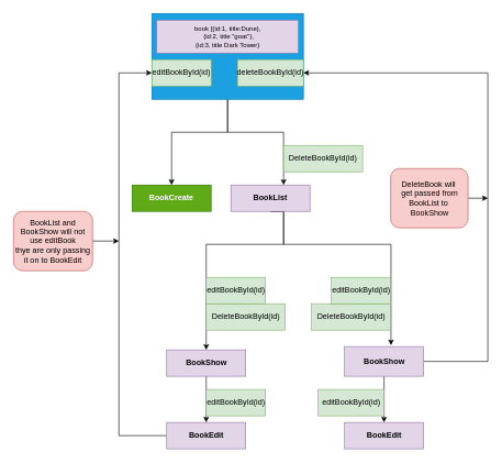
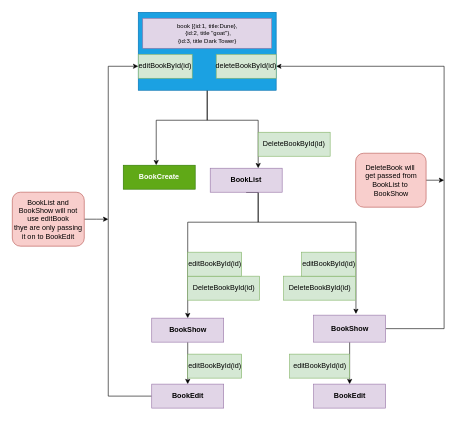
  <mxCell id="0" />
  <mxCell id="1" parent="0" />
  <mxCell id="2" style="edgeStyle=orthogonalEdgeStyle;rounded=0;orthogonalLoop=1;jettySize=auto;html=1;exitX=0.5;exitY=1;exitDx=0;exitDy=0;" parent="1" source="4" target="5" edge="1"><mxGeometry relative="1" as="geometry"><Array as="points"><mxPoint x="345" y="200" /><mxPoint x="260" y="200" /></Array></mxGeometry></mxCell>
  <mxCell id="3" style="edgeStyle=orthogonalEdgeStyle;rounded=0;orthogonalLoop=1;jettySize=auto;html=1;exitX=0.5;exitY=1;exitDx=0;exitDy=0;" parent="1" source="4" target="8" edge="1"><mxGeometry relative="1" as="geometry"><Array as="points"><mxPoint x="345" y="200" /><mxPoint x="430" y="200" /></Array></mxGeometry></mxCell>
  <mxCell id="4" value="" style="rounded=0;whiteSpace=wrap;html=1;fontStyle=1;fillColor=#1ba1e2;fontColor=#ffffff;strokeColor=#006EAF;" parent="1" vertex="1"><mxGeometry x="230" y="20" width="230" height="130" as="geometry" /></mxCell>
- <mxCell id="5" value="BookCreate" style="rounded=0;whiteSpace=wrap;html=1;fontStyle=1;fillColor=#60a917;fontColor=#ffffff;strokeColor=#2D7600;" parent="1" vertex="1"><mxGeometry x="200" y="280" width="120" height="40" as="geometry" /></mxCell>
+ <mxCell id="5" value="BookCreate" style="rounded=0;whiteSpace=wrap;html=1;fontStyle=1;fillColor=#60a917;fontColor=#ffffff;strokeColor=#2D7600;" parent="1" vertex="1"><mxGeometry x="205" y="275" width="120" height="40" as="geometry" /></mxCell>
  <mxCell id="6" style="edgeStyle=orthogonalEdgeStyle;rounded=0;orthogonalLoop=1;jettySize=auto;html=1;exitX=0.5;exitY=1;exitDx=0;exitDy=0;entryX=0.5;entryY=0;entryDx=0;entryDy=0;" edge="1" parent="1" source="8" target="10"><mxGeometry relative="1" as="geometry"><Array as="points"><mxPoint x="430" y="370" /><mxPoint x="313" y="370" /></Array></mxGeometry></mxCell>
  <mxCell id="7" style="edgeStyle=orthogonalEdgeStyle;rounded=0;orthogonalLoop=1;jettySize=auto;html=1;exitX=0.5;exitY=1;exitDx=0;exitDy=0;" edge="1" parent="1" source="8"><mxGeometry relative="1" as="geometry"><mxPoint x="593" y="523" as="targetPoint" /><Array as="points"><mxPoint x="430" y="370" /><mxPoint x="593" y="370" /></Array></mxGeometry></mxCell>
  <mxCell id="8" value="BookList" style="rounded=0;whiteSpace=wrap;html=1;fontStyle=1;fillColor=#e1d5e7;strokeColor=#9673a6;" parent="1" vertex="1"><mxGeometry x="350" y="280" width="120" height="40" as="geometry" /></mxCell>
  <mxCell id="9" style="edgeStyle=orthogonalEdgeStyle;rounded=0;orthogonalLoop=1;jettySize=auto;html=1;exitX=0.5;exitY=1;exitDx=0;exitDy=0;" edge="1" parent="1" source="10" target="22"><mxGeometry relative="1" as="geometry" /></mxCell>
  <mxCell id="10" value="BookShow" style="rounded=0;whiteSpace=wrap;html=1;fontStyle=1;fillColor=#e1d5e7;strokeColor=#9673a6;" parent="1" vertex="1"><mxGeometry x="252.5" y="530" width="120" height="40" as="geometry" /></mxCell>
  <mxCell id="11" style="edgeStyle=orthogonalEdgeStyle;rounded=0;orthogonalLoop=1;jettySize=auto;html=1;exitX=0.5;exitY=1;exitDx=0;exitDy=0;" edge="1" parent="1" source="13" target="23"><mxGeometry relative="1" as="geometry" /></mxCell>
  <mxCell id="12" style="edgeStyle=orthogonalEdgeStyle;rounded=0;orthogonalLoop=1;jettySize=auto;html=1;exitX=1;exitY=0.5;exitDx=0;exitDy=0;entryX=1;entryY=0.5;entryDx=0;entryDy=0;" edge="1" parent="1" source="13" target="17"><mxGeometry relative="1" as="geometry"><Array as="points"><mxPoint x="740" y="548" /><mxPoint x="740" y="110" /></Array></mxGeometry></mxCell>
  <mxCell id="13" value="&lt;b&gt;BookShow&lt;/b&gt;" style="rounded=0;whiteSpace=wrap;html=1;fillColor=#e1d5e7;strokeColor=#9673a6;" parent="1" vertex="1"><mxGeometry x="522.5" y="525" width="120" height="45" as="geometry" /></mxCell>
  <mxCell id="14" value="book [{id:1, title:Dune},&lt;br&gt;&amp;nbsp;{id:2, title &quot;goat&quot;},&lt;br&gt;{id:3, title Dark Tower}" style="rounded=0;whiteSpace=wrap;html=1;fontSize=10;fillColor=#e1d5e7;strokeColor=#9673a6;" parent="1" vertex="1"><mxGeometry x="237.5" y="30" width="215" height="50" as="geometry" /></mxCell>
  <mxCell id="15" value="" style="edgeStyle=orthogonalEdgeStyle;rounded=0;orthogonalLoop=1;jettySize=auto;html=1;fontSize=10;" parent="1" edge="1"><mxGeometry relative="1" as="geometry"><mxPoint x="570" y="100" as="sourcePoint" /><mxPoint x="570" y="100" as="targetPoint" /></mxGeometry></mxCell>
  <mxCell id="16" value="" style="edgeStyle=orthogonalEdgeStyle;rounded=0;orthogonalLoop=1;jettySize=auto;html=1;fontSize=10;" parent="1" edge="1"><mxGeometry relative="1" as="geometry"><mxPoint x="570" y="130" as="sourcePoint" /><mxPoint x="570" y="130" as="targetPoint" /></mxGeometry></mxCell>
  <mxCell id="17" value="deleteBookById(id)" style="rounded=0;whiteSpace=wrap;html=1;fillColor=#d5e8d4;strokeColor=#82b366;" parent="1" vertex="1"><mxGeometry x="360" y="90" width="100" height="40" as="geometry" /></mxCell>
  <mxCell id="18" value="DeleteBookById(id)" style="rounded=0;whiteSpace=wrap;html=1;fillColor=#d5e8d4;strokeColor=#82b366;" parent="1" vertex="1"><mxGeometry x="430" y="220" width="120" height="40" as="geometry" /></mxCell>
  <mxCell id="19" value="DeleteBookById(id)" style="rounded=0;whiteSpace=wrap;html=1;fillColor=#d5e8d4;strokeColor=#82b366;" parent="1" vertex="1"><mxGeometry x="312.5" y="460" width="120" height="40" as="geometry" /></mxCell>
  <mxCell id="20" value="DeleteBookById(id)" style="rounded=0;whiteSpace=wrap;html=1;fillColor=#d5e8d4;strokeColor=#82b366;" parent="1" vertex="1"><mxGeometry x="472.5" y="460" width="120" height="40" as="geometry" /></mxCell>
  <mxCell id="21" style="edgeStyle=orthogonalEdgeStyle;rounded=0;orthogonalLoop=1;jettySize=auto;html=1;exitX=0;exitY=0.5;exitDx=0;exitDy=0;entryX=0;entryY=0.5;entryDx=0;entryDy=0;" edge="1" parent="1" source="22" target="24"><mxGeometry relative="1" as="geometry"><Array as="points"><mxPoint x="180" y="660" /><mxPoint x="180" y="110" /></Array></mxGeometry></mxCell>
  <mxCell id="22" value="BookEdit" style="rounded=0;whiteSpace=wrap;html=1;fontStyle=1;fillColor=#e1d5e7;strokeColor=#9673a6;" vertex="1" parent="1"><mxGeometry x="252.5" y="640" width="120" height="40" as="geometry" /></mxCell>
  <mxCell id="23" value="BookEdit" style="rounded=0;whiteSpace=wrap;html=1;fontStyle=1;fillColor=#e1d5e7;strokeColor=#9673a6;" vertex="1" parent="1"><mxGeometry x="522.5" y="640" width="120" height="40" as="geometry" /></mxCell>
  <mxCell id="24" value="editBookById(id)" style="rounded=0;whiteSpace=wrap;html=1;fillColor=#d5e8d4;strokeColor=#82b366;" vertex="1" parent="1"><mxGeometry x="230" y="90" width="90" height="40" as="geometry" /></mxCell>
  <mxCell id="25" value="editBookById(id)" style="rounded=0;whiteSpace=wrap;html=1;fillColor=#d5e8d4;strokeColor=#82b366;" vertex="1" parent="1"><mxGeometry x="312.5" y="420" width="90" height="40" as="geometry" /></mxCell>
  <mxCell id="26" value="editBookById(id)" style="rounded=0;whiteSpace=wrap;html=1;fillColor=#d5e8d4;strokeColor=#82b366;" vertex="1" parent="1"><mxGeometry x="312.5" y="590" width="90" height="40" as="geometry" /></mxCell>
  <mxCell id="27" value="editBookById(id)" style="rounded=0;whiteSpace=wrap;html=1;fillColor=#d5e8d4;strokeColor=#82b366;" vertex="1" parent="1"><mxGeometry x="482.5" y="590" width="100" height="40" as="geometry" /></mxCell>
  <mxCell id="28" value="editBookById(id)" style="rounded=0;whiteSpace=wrap;html=1;fillColor=#d5e8d4;strokeColor=#82b366;" vertex="1" parent="1"><mxGeometry x="502.5" y="420" width="90" height="40" as="geometry" /></mxCell>
  <mxCell id="29" style="edgeStyle=orthogonalEdgeStyle;rounded=0;orthogonalLoop=1;jettySize=auto;html=1;exitX=1;exitY=0.5;exitDx=0;exitDy=0;" edge="1" parent="1" source="30"><mxGeometry relative="1" as="geometry"><mxPoint x="180" y="365" as="targetPoint" /></mxGeometry></mxCell>
  <mxCell id="30" value="BookList and&lt;br&gt;BookShow will not use editBook&lt;br&gt;thye are only passing it on to BookEdit" style="rounded=1;whiteSpace=wrap;html=1;fillColor=#f8cecc;strokeColor=#b85450;" vertex="1" parent="1"><mxGeometry x="20" y="320" width="120" height="90" as="geometry" /></mxCell>
  <mxCell id="31" style="edgeStyle=orthogonalEdgeStyle;rounded=0;orthogonalLoop=1;jettySize=auto;html=1;" edge="1" parent="1" source="32"><mxGeometry relative="1" as="geometry"><mxPoint x="740" y="300" as="targetPoint" /></mxGeometry></mxCell>
  <mxCell id="32" value="DeleteBook will&amp;nbsp;&lt;br&gt;get passed from BookList to&amp;nbsp;&lt;br&gt;BookShow" style="rounded=1;whiteSpace=wrap;html=1;fillColor=#f8cecc;strokeColor=#b85450;" vertex="1" parent="1"><mxGeometry x="592.5" y="255" width="117.5" height="90" as="geometry" /></mxCell>
